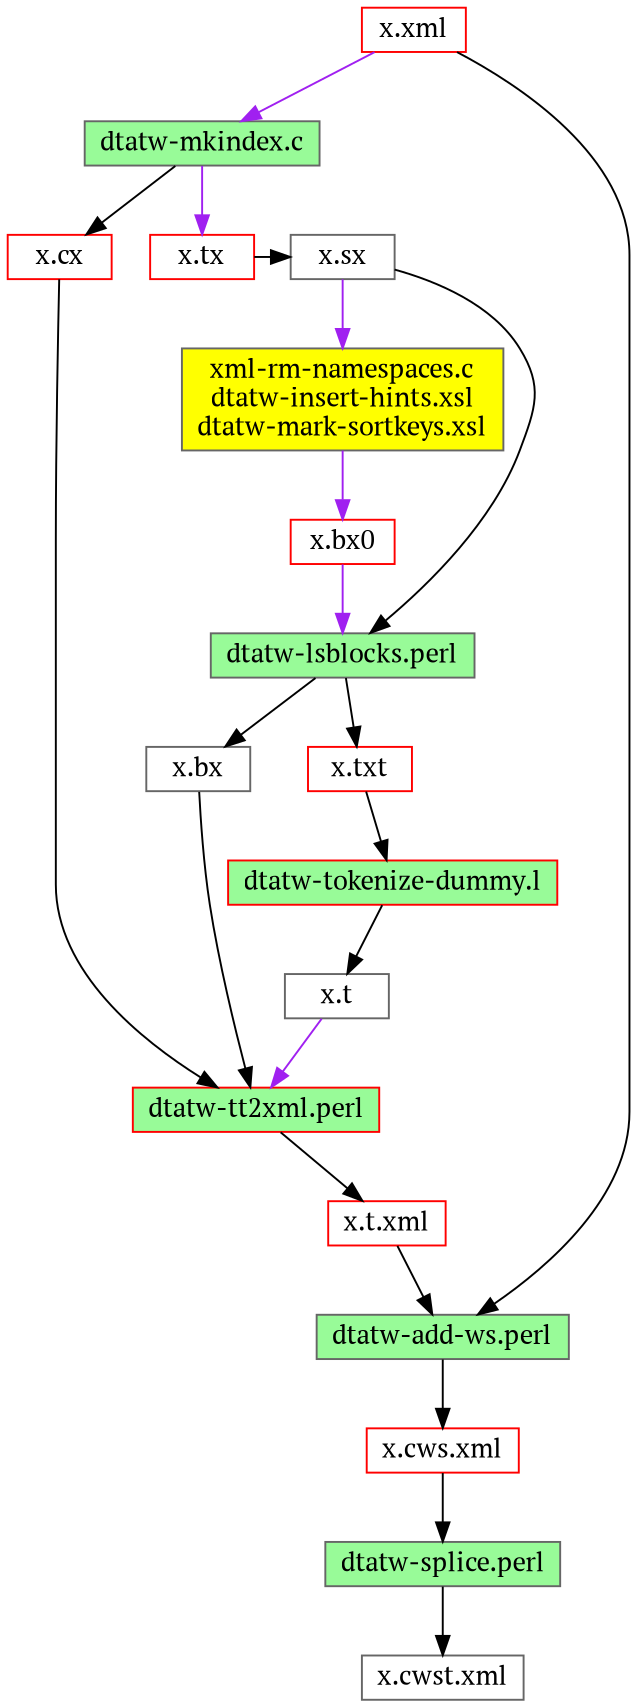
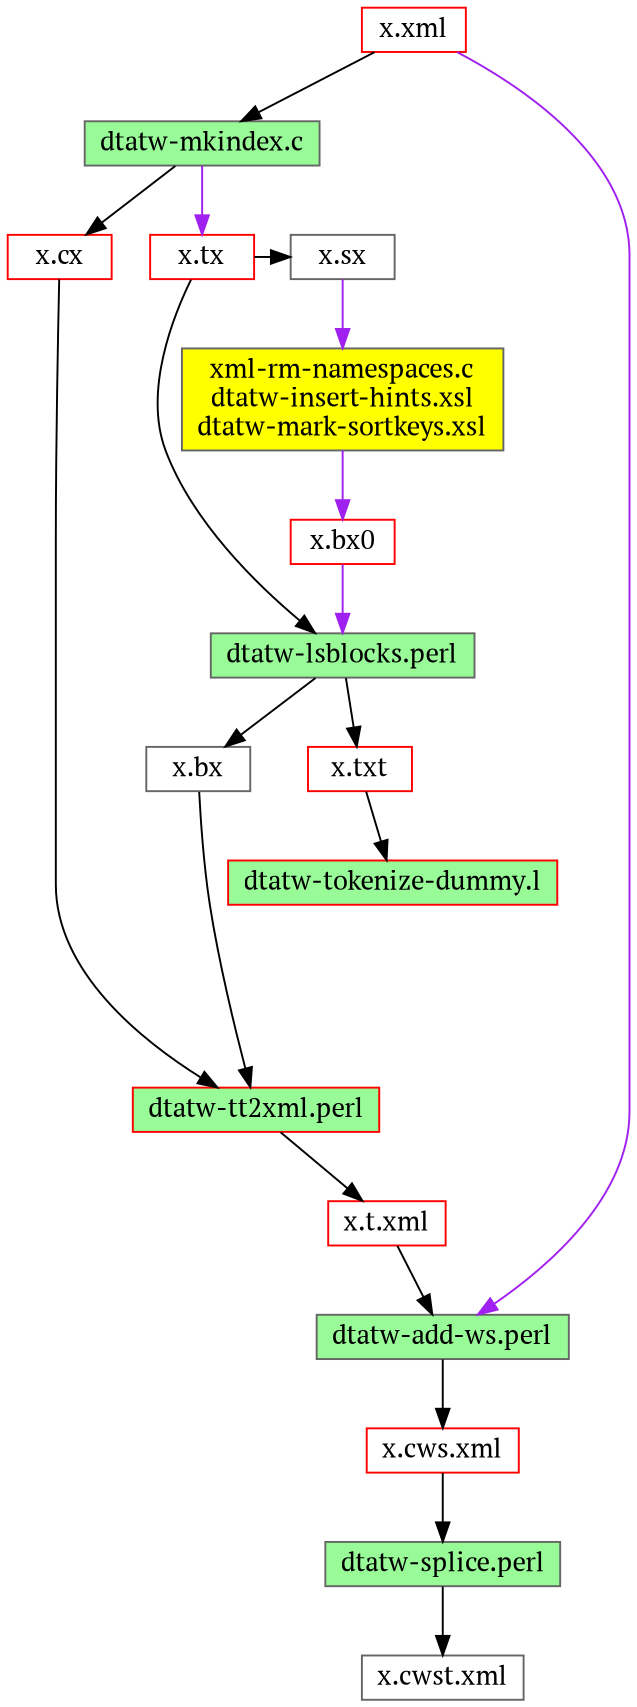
  digraph {
    fontname="PT Serif"
    node [color=red fontname="PT Serif" shape=rectangle]
    edge [color=black decorate=0 fontname="PT Serif"]
    n1 [height=0.25 label="x.cx"]
    n2 [color=gray40 height=0.25 label="x.sx"]
    n3 [height=0.25 label="x.tx"]
    n4 [color=gray40 height=0.25 label="x.bx"]
    n5 [height=0.25 label="x.txt"]
    n6 [fillcolor=PaleGreen height=0.25 label="dtatw-tt2xml.perl" style=filled]
    n7 [color=gray40 fillcolor=yellow height=0.25 label="xml-rm-namespaces.c\ndtatw-insert-hints.xsl\ndtatw-mark-sortkeys.xsl" style=filled]
    n8 [color=gray40 fillcolor=PaleGreen height=0.25 label="dtatw-lsblocks.perl" style=filled]
    n9 [fillcolor=PaleGreen height=0.25 label="dtatw-tokenize-dummy.l" style=filled]
    n10 [height=0.25 label="x.xml"]
    n11 [color=gray40 fillcolor=PaleGreen height=0.25 label="dtatw-mkindex.c" style=filled]
    n12 [color=gray40 fillcolor=PaleGreen height=0.25 label="dtatw-add-ws.perl" style=filled]
    n13 [height=0.25 label="x.cws.xml"]
    n14 [height=0.25 label="x.t.xml"]
    n15 [height=0.25 label="x.bx0"]
-   n16 [color=gray40 height=0.25 label="x.t"]
    n17 [color=gray40 fillcolor=PaleGreen height=0.25 label="dtatw-splice.perl" style=filled]
    n18 [color=gray40 height=0.25 label="x.cwst.xml"]
    subgraph sub_1 {
      rank=same
      n1
      n2
      n3
    }
    subgraph sub_2 {
      rank=same
      n4
      n5
    }
    n1 -> n6
    n2 -> n7 [color=purple]
    n3 -> n2
-   n2 -> n8
+   n3 -> n8
    n4 -> n6
    n5 -> n9
    n6 -> n14
    n7 -> n15 [color=purple]
    n8 -> n4
    n8 -> n5
-   n9 -> n16
-   n10 -> n11 [color=purple]
-   n10 -> n12
+   n10 -> n11
+   n10 -> n12 [color=purple]
    n11 -> n1
    n11 -> n3 [color=purple]
    n12 -> n13
    n13 -> n17
    n14 -> n12
    n15 -> n8 [color=purple]
-   n16 -> n6 [color=purple]
    n17 -> n18
  }
